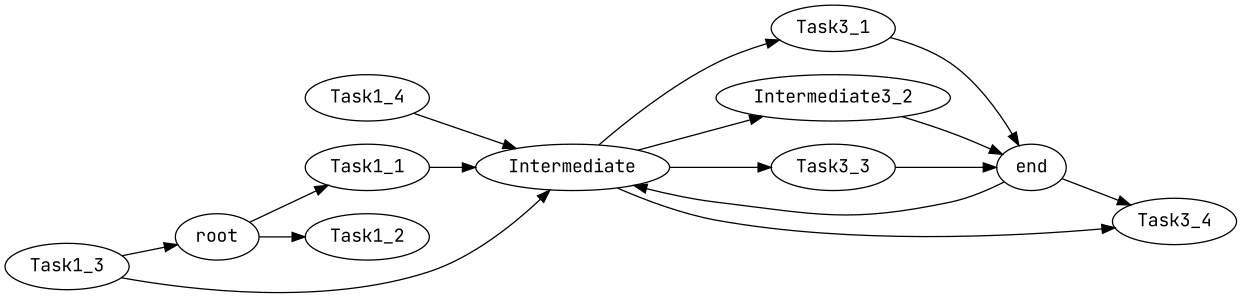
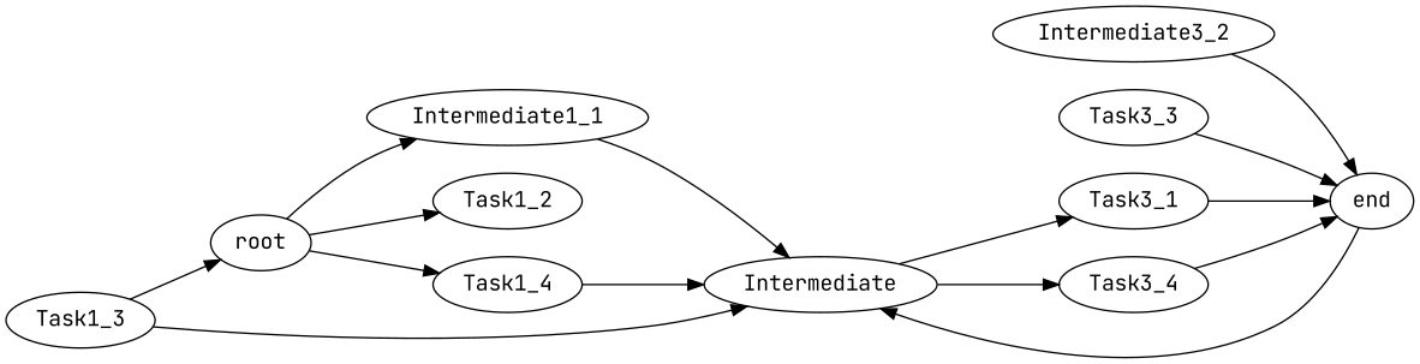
  digraph {
    fontname="JetBrains Mono"
    rankdir=LR
    node [fontname="JetBrains Mono"]
    edge [fontname="JetBrains Mono"]
    root
-   Task1_1
+   Task1_1 [label=Intermediate1_1]
    Task1_2
    Task1_4
    Intermediate
    Task1_3
    end
    Task3_1
    n9 [label=Intermediate3_2]
    Task3_3
    Task3_4
    root -> Task1_1
    root -> Task1_2
+   root -> Task1_4
    Task1_1 -> Intermediate
    Task1_4 -> Intermediate
    Intermediate -> Task3_1
-   Intermediate -> n9
-   Intermediate -> Task3_3
    Intermediate -> Task3_4
    Task1_3 -> root
    Task1_3 -> Intermediate
    end -> Intermediate
    Task3_1 -> end
    n9 -> end
    Task3_3 -> end
-   end -> Task3_4
+   Task3_4 -> end
  }
